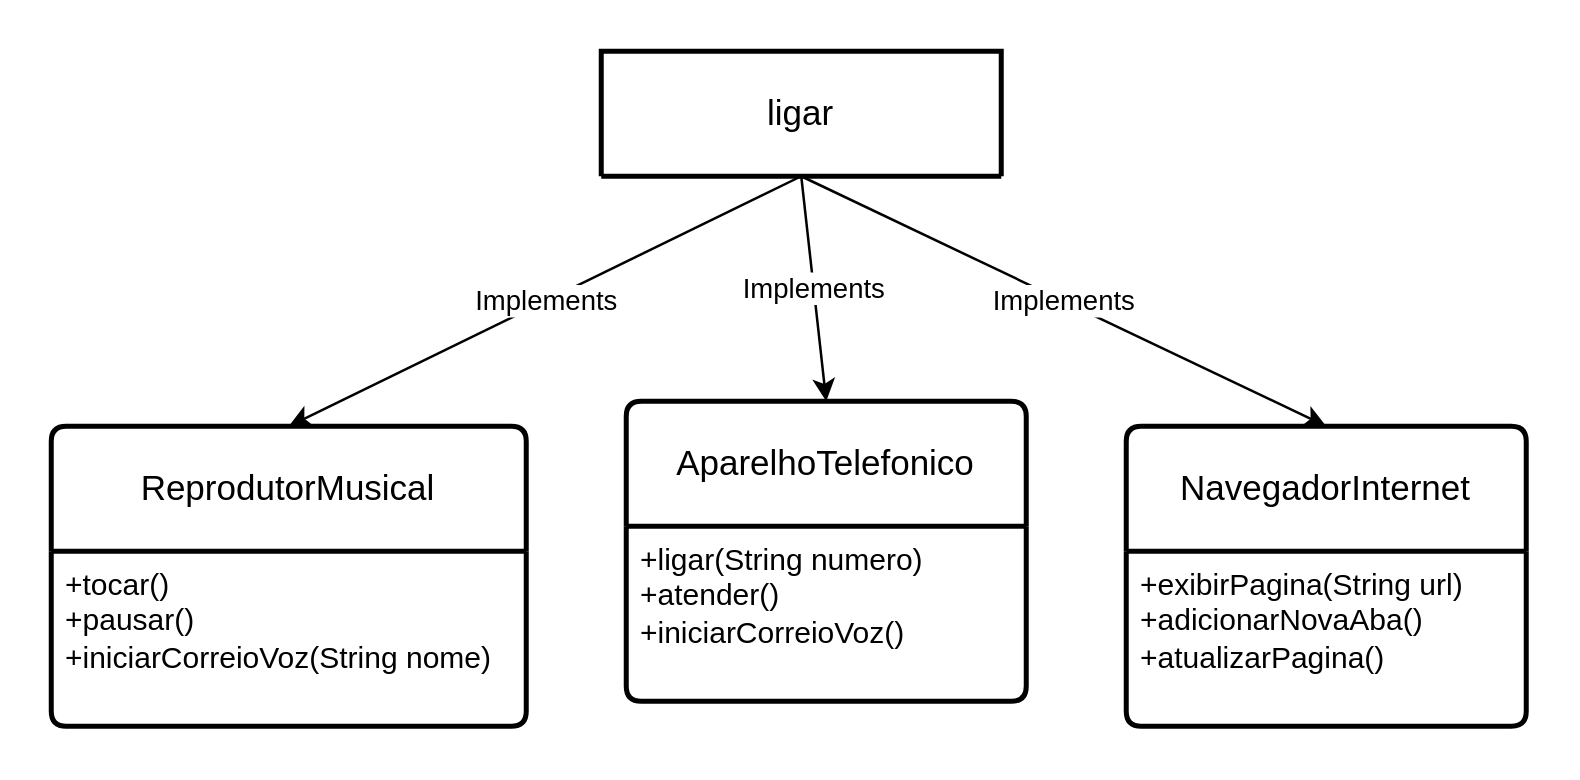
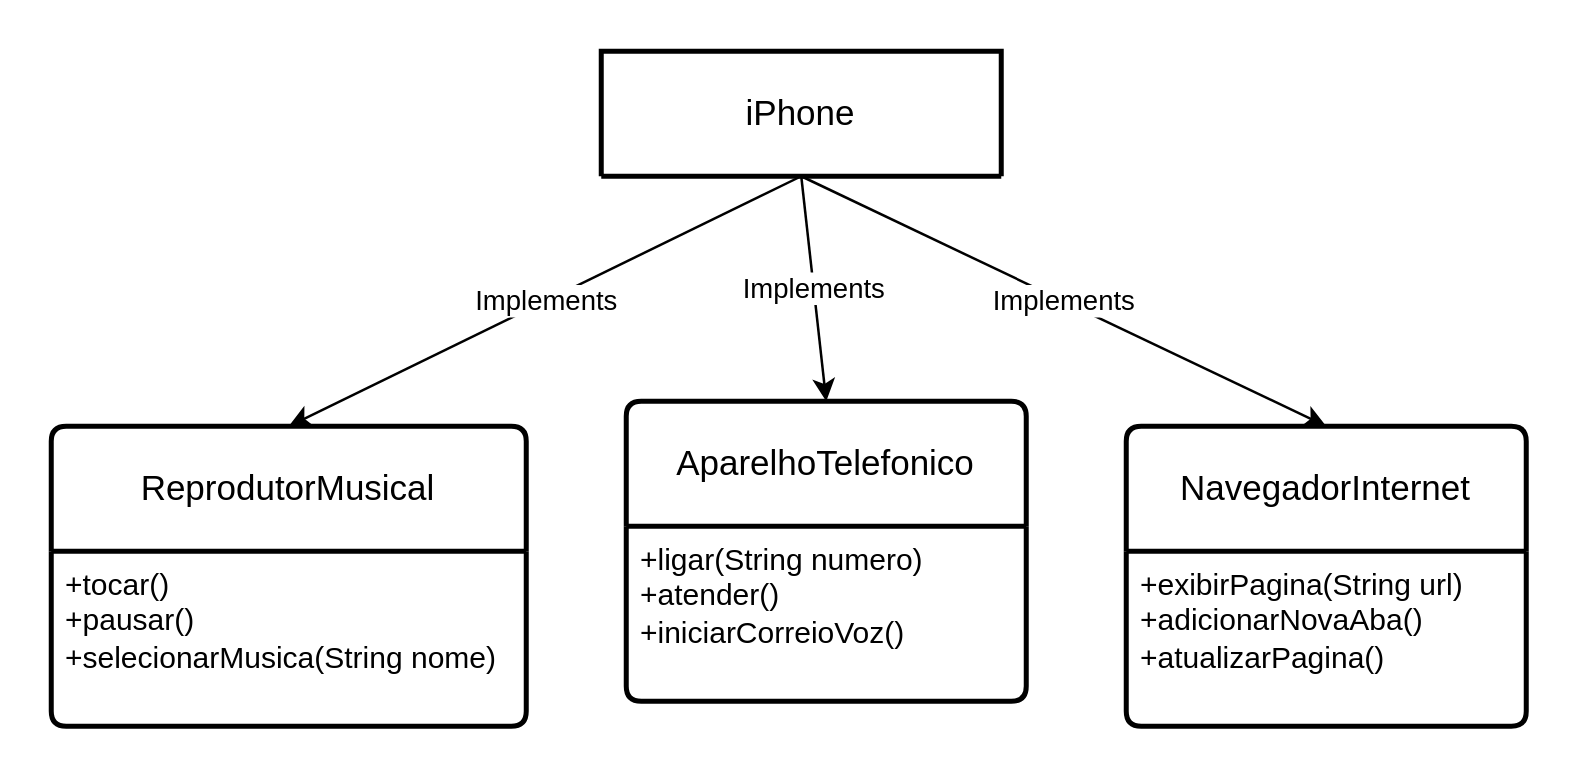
  <mxCell id="0" />
  <mxCell id="1" parent="0" />
- <mxCell id="2" value="ligar" style="swimlane;childLayout=stackLayout;horizontal=1;startSize=50;horizontalStack=0;rounded=1;fontSize=14;fontStyle=0;strokeWidth=2;resizeParent=0;resizeLast=1;shadow=0;dashed=0;align=center;arcSize=4;whiteSpace=wrap;html=1;" vertex="1" parent="1"><mxGeometry x="240" y="20" width="160" height="50" as="geometry" /></mxCell>
+ <mxCell id="2" value="iPhone" style="swimlane;childLayout=stackLayout;horizontal=1;startSize=50;horizontalStack=0;rounded=1;fontSize=14;fontStyle=0;strokeWidth=2;resizeParent=0;resizeLast=1;shadow=0;dashed=0;align=center;arcSize=4;whiteSpace=wrap;html=1;" vertex="1" parent="1"><mxGeometry x="240" y="20" width="160" height="50" as="geometry" /></mxCell>
  <mxCell id="3" value="&lt;div&gt;&lt;br&gt;&lt;/div&gt;&lt;div&gt;&lt;br&gt;&lt;/div&gt;" style="align=left;strokeColor=none;fillColor=none;spacingLeft=4;fontSize=12;verticalAlign=top;resizable=0;rotatable=0;part=1;html=1;" vertex="1" parent="2"><mxGeometry y="50" width="160" as="geometry" /></mxCell>
  <mxCell id="4" value="ReprodutorMusical" style="swimlane;childLayout=stackLayout;horizontal=1;startSize=50;horizontalStack=0;rounded=1;fontSize=14;fontStyle=0;strokeWidth=2;resizeParent=0;resizeLast=1;shadow=0;dashed=0;align=center;arcSize=4;whiteSpace=wrap;html=1;" vertex="1" parent="1"><mxGeometry x="20" y="170" width="190" height="120" as="geometry" /></mxCell>
- <mxCell id="5" value="+tocar()&lt;br&gt;+pausar()&lt;br&gt;+iniciarCorreioVoz(String nome)" style="align=left;strokeColor=none;fillColor=none;spacingLeft=4;fontSize=12;verticalAlign=top;resizable=0;rotatable=0;part=1;html=1;" vertex="1" parent="4"><mxGeometry y="50" width="190" height="70" as="geometry" /></mxCell>
+ <mxCell id="5" value="+tocar()&lt;br&gt;+pausar()&lt;br&gt;+selecionarMusica(String nome)" style="align=left;strokeColor=none;fillColor=none;spacingLeft=4;fontSize=12;verticalAlign=top;resizable=0;rotatable=0;part=1;html=1;" vertex="1" parent="4"><mxGeometry y="50" width="190" height="70" as="geometry" /></mxCell>
  <mxCell id="6" value="AparelhoTelefonico" style="swimlane;childLayout=stackLayout;horizontal=1;startSize=50;horizontalStack=0;rounded=1;fontSize=14;fontStyle=0;strokeWidth=2;resizeParent=0;resizeLast=1;shadow=0;dashed=0;align=center;arcSize=4;whiteSpace=wrap;html=1;" vertex="1" parent="1"><mxGeometry x="250" y="160" width="160" height="120" as="geometry" /></mxCell>
  <mxCell id="7" value="+ligar(String numero)&lt;br&gt;+atender()&lt;br&gt;+iniciarCorreioVoz()" style="align=left;strokeColor=none;fillColor=none;spacingLeft=4;fontSize=12;verticalAlign=top;resizable=0;rotatable=0;part=1;html=1;" vertex="1" parent="6"><mxGeometry y="50" width="160" height="70" as="geometry" /></mxCell>
  <mxCell id="8" value="NavegadorInternet" style="swimlane;childLayout=stackLayout;horizontal=1;startSize=50;horizontalStack=0;rounded=1;fontSize=14;fontStyle=0;strokeWidth=2;resizeParent=0;resizeLast=1;shadow=0;dashed=0;align=center;arcSize=4;whiteSpace=wrap;html=1;" vertex="1" parent="1"><mxGeometry x="450" y="170" width="160" height="120" as="geometry" /></mxCell>
  <mxCell id="9" value="+exibirPagina(String url)&lt;br&gt;+adicionarNovaAba()&lt;br&gt;+atualizarPagina()" style="align=left;strokeColor=none;fillColor=none;spacingLeft=4;fontSize=12;verticalAlign=top;resizable=0;rotatable=0;part=1;html=1;" vertex="1" parent="8"><mxGeometry y="50" width="160" height="70" as="geometry" /></mxCell>
  <mxCell id="10" value="" style="endArrow=classic;html=1;rounded=0;exitX=0;exitY=0;exitDx=0;exitDy=0;entryX=0.5;entryY=0;entryDx=0;entryDy=0;" edge="1" parent="1" source="3" target="6"><mxGeometry relative="1" as="geometry"><mxPoint x="290" y="110" as="sourcePoint" /><mxPoint x="390" y="110" as="targetPoint" /></mxGeometry></mxCell>
  <mxCell id="11" value="Implements" style="edgeLabel;resizable=0;html=1;;align=center;verticalAlign=middle;" connectable="0" vertex="1" parent="10"><mxGeometry relative="1" as="geometry" /></mxCell>
  <mxCell id="12" value="" style="endArrow=classic;html=1;rounded=0;exitX=0;exitY=0;exitDx=0;exitDy=0;entryX=0.5;entryY=0;entryDx=0;entryDy=0;" edge="1" parent="1" source="3" target="8"><mxGeometry relative="1" as="geometry"><mxPoint x="470" y="40" as="sourcePoint" /><mxPoint x="480" y="130" as="targetPoint" /></mxGeometry></mxCell>
  <mxCell id="13" value="Implements" style="edgeLabel;resizable=0;html=1;;align=center;verticalAlign=middle;" connectable="0" vertex="1" parent="12"><mxGeometry relative="1" as="geometry" /></mxCell>
  <mxCell id="14" value="" style="endArrow=classic;html=1;rounded=0;exitX=0;exitY=0;exitDx=0;exitDy=0;entryX=0.5;entryY=0;entryDx=0;entryDy=0;" edge="1" parent="1" source="3" target="4"><mxGeometry relative="1" as="geometry"><mxPoint x="-20" y="20" as="sourcePoint" /><mxPoint x="180" y="110" as="targetPoint" /></mxGeometry></mxCell>
  <mxCell id="15" value="Implements" style="edgeLabel;resizable=0;html=1;;align=center;verticalAlign=middle;" connectable="0" vertex="1" parent="14"><mxGeometry relative="1" as="geometry" /></mxCell>
